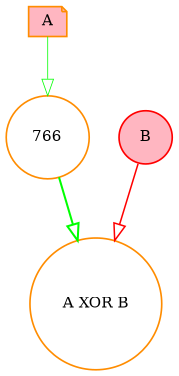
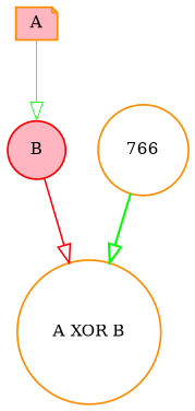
  digraph {
    node [color=darkorange fillcolor=lightpink fontsize=9 shape=circle style=filled]
    edge [arrowhead=onormal color=green style=solid]
    A [height=0.2 shape=note width=0.2]
    766 [fillcolor=white height=0.2 width=0.2]
    "A XOR B" [fillcolor=white height=0.2 width=0.2]
    B [color=red height=0.2 width=0.2]
-   A -> 766 [penwidth=0.467987461416701]
+   A -> B [penwidth=0.467987461416701]
    766 -> "A XOR B" [penwidth=1.2261315502158086]
    B -> "A XOR B" [color=red penwidth=0.9191197833197886]
  }
